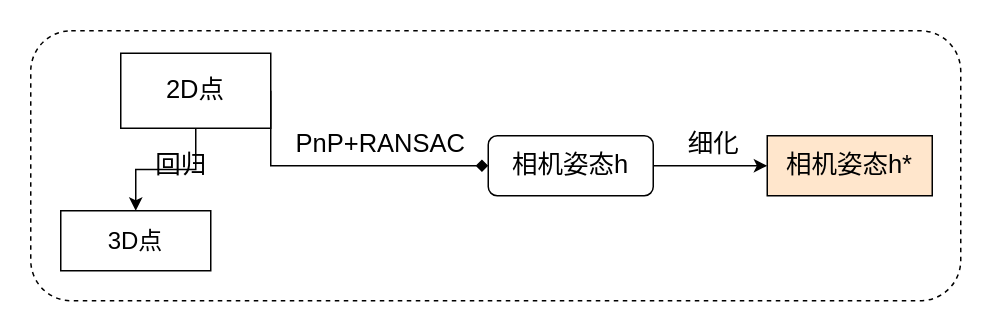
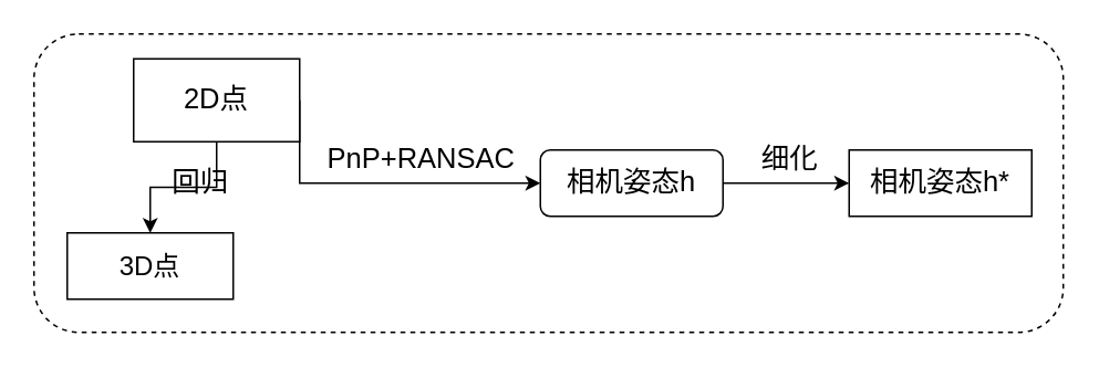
  <mxCell id="0" />
  <mxCell id="1" parent="0" />
  <mxCell id="2" style="edgeStyle=orthogonalEdgeStyle;rounded=0;orthogonalLoop=1;jettySize=auto;html=1;" edge="1" parent="1" source="4" target="5"><mxGeometry relative="1" as="geometry" /></mxCell>
- <mxCell id="3" style="edgeStyle=orthogonalEdgeStyle;rounded=0;orthogonalLoop=1;jettySize=auto;html=1;exitX=1;exitY=0.5;exitDx=0;exitDy=0;entryX=0;entryY=0.5;entryDx=0;entryDy=0;endArrow=diamond;" edge="1" parent="1" source="4" target="8"><mxGeometry relative="1" as="geometry"><mxPoint x="220" y="150" as="targetPoint" /><Array as="points"><mxPoint x="180" y="60" /><mxPoint x="180" y="110" /></Array></mxGeometry></mxCell>
+ <mxCell id="3" style="edgeStyle=orthogonalEdgeStyle;rounded=0;orthogonalLoop=1;jettySize=auto;html=1;exitX=1;exitY=0.5;exitDx=0;exitDy=0;entryX=0;entryY=0.5;entryDx=0;entryDy=0;" edge="1" parent="1" source="4" target="8"><mxGeometry relative="1" as="geometry"><mxPoint x="220" y="150" as="targetPoint" /><Array as="points"><mxPoint x="180" y="60" /><mxPoint x="180" y="110" /></Array></mxGeometry></mxCell>
  <mxCell id="4" value="&lt;font style=&quot;font-size: 17px&quot;&gt;2D点&lt;/font&gt;" style="rounded=0;whiteSpace=wrap;html=1;" vertex="1" parent="1"><mxGeometry x="80" y="35" width="100" height="50" as="geometry" /></mxCell>
  <mxCell id="5" value="&lt;font style=&quot;font-size: 16px&quot;&gt;3D点&lt;/font&gt;" style="rounded=0;whiteSpace=wrap;html=1;" vertex="1" parent="1"><mxGeometry x="40" y="140" width="100" height="40" as="geometry" /></mxCell>
  <mxCell id="6" value="&lt;font style=&quot;font-size: 17px&quot;&gt;回归&lt;/font&gt;" style="text;html=1;align=center;verticalAlign=middle;resizable=0;points=[];autosize=1;strokeColor=none;" vertex="1" parent="1"><mxGeometry x="95" y="100" width="50" height="20" as="geometry" /></mxCell>
  <mxCell id="7" style="edgeStyle=orthogonalEdgeStyle;rounded=0;orthogonalLoop=1;jettySize=auto;html=1;entryX=0;entryY=0.5;entryDx=0;entryDy=0;" edge="1" parent="1" source="8" target="9"><mxGeometry relative="1" as="geometry"><mxPoint x="580" y="130" as="targetPoint" /></mxGeometry></mxCell>
  <mxCell id="8" value="&lt;font style=&quot;font-size: 17px&quot;&gt;相机姿态h&lt;/font&gt;" style="whiteSpace=wrap;html=1;rounded=1;" vertex="1" parent="1"><mxGeometry x="325" y="90" width="110" height="40" as="geometry" /></mxCell>
- <mxCell id="9" value="&lt;font style=&quot;font-size: 17px&quot;&gt;相机姿态h*&lt;/font&gt;" style="rounded=0;whiteSpace=wrap;html=1;fillColor=#ffe6cc;" vertex="1" parent="1"><mxGeometry x="511" y="90" width="110" height="40" as="geometry" /></mxCell>
+ <mxCell id="9" value="&lt;font style=&quot;font-size: 17px&quot;&gt;相机姿态h*&lt;/font&gt;" style="rounded=0;whiteSpace=wrap;html=1;" vertex="1" parent="1"><mxGeometry x="511" y="90" width="110" height="40" as="geometry" /></mxCell>
  <mxCell id="10" value="&lt;font style=&quot;font-size: 17px&quot;&gt;PnP+RANSAC&lt;/font&gt;" style="text;html=1;align=center;verticalAlign=middle;resizable=0;points=[];autosize=1;strokeColor=none;" vertex="1" parent="1"><mxGeometry x="188" y="86" width="130" height="20" as="geometry" /></mxCell>
  <mxCell id="11" value="&lt;font style=&quot;font-size: 17px&quot;&gt;细化&lt;/font&gt;" style="text;html=1;align=center;verticalAlign=middle;resizable=0;points=[];autosize=1;strokeColor=none;" vertex="1" parent="1"><mxGeometry x="450" y="86" width="50" height="20" as="geometry" /></mxCell>
  <mxCell id="12" value="" style="rounded=1;whiteSpace=wrap;html=1;fillColor=none;dashed=1;" vertex="1" parent="1"><mxGeometry x="20" y="20" width="620" height="180" as="geometry" /></mxCell>
